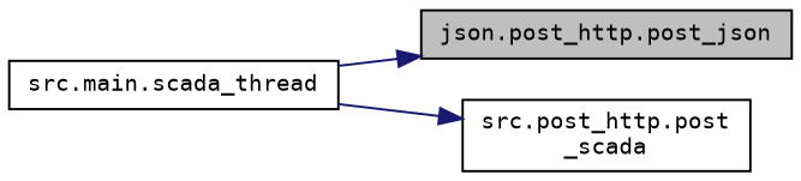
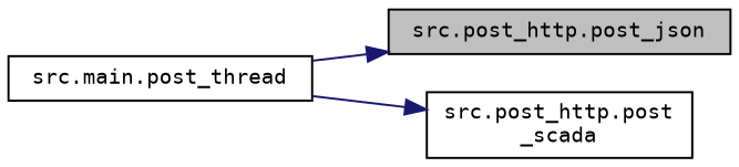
  digraph {
    fontname="DejaVu Sans Mono"
    rankdir=RL
    node [color=black fillcolor=white fontname="DejaVu Sans Mono" fontsize=10 shape=record style=filled]
    edge [color=midnightblue dir=back fontname="DejaVu Sans Mono" fontsize=10 labelfontname=Helvetica labelfontsize=10 style=solid]
-   n1 [fillcolor=grey75 fontcolor=black height=0.2 label="json.post_http.post_json" width=0.4]
-   n2 [height=0.2 label="src.main.scada_thread" width=0.4]
+   n1 [fillcolor=grey75 fontcolor=black height=0.2 label="src.post_http.post_json" width=0.4]
+   n2 [height=0.2 label="src.main.post_thread" width=0.4]
    n3 [height=0.2 label="src.post_http.post\l_scada" width=0.4]
    n1 -> n2
    n3 -> n2
  }
